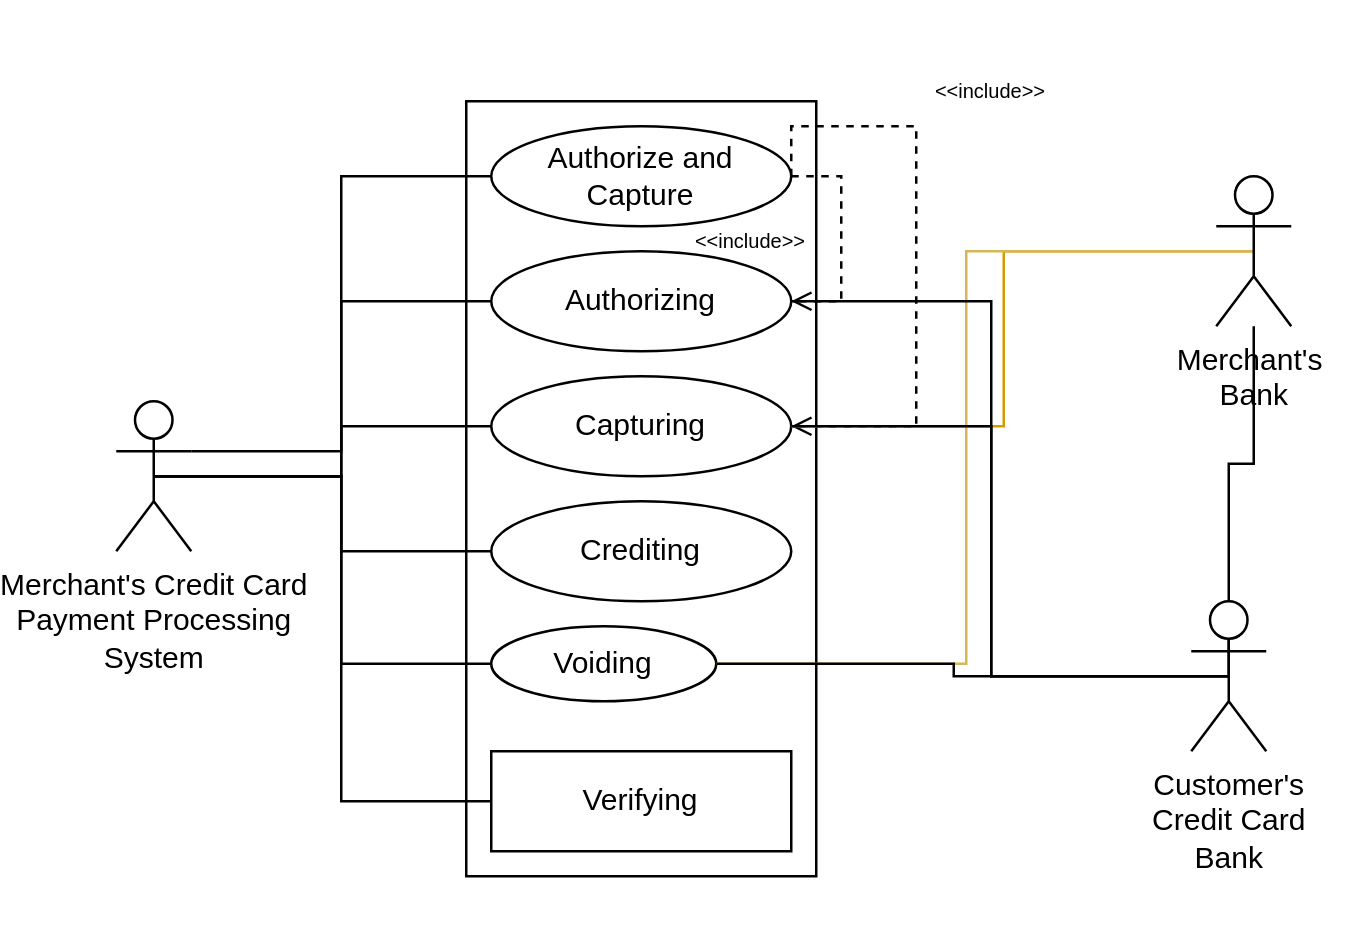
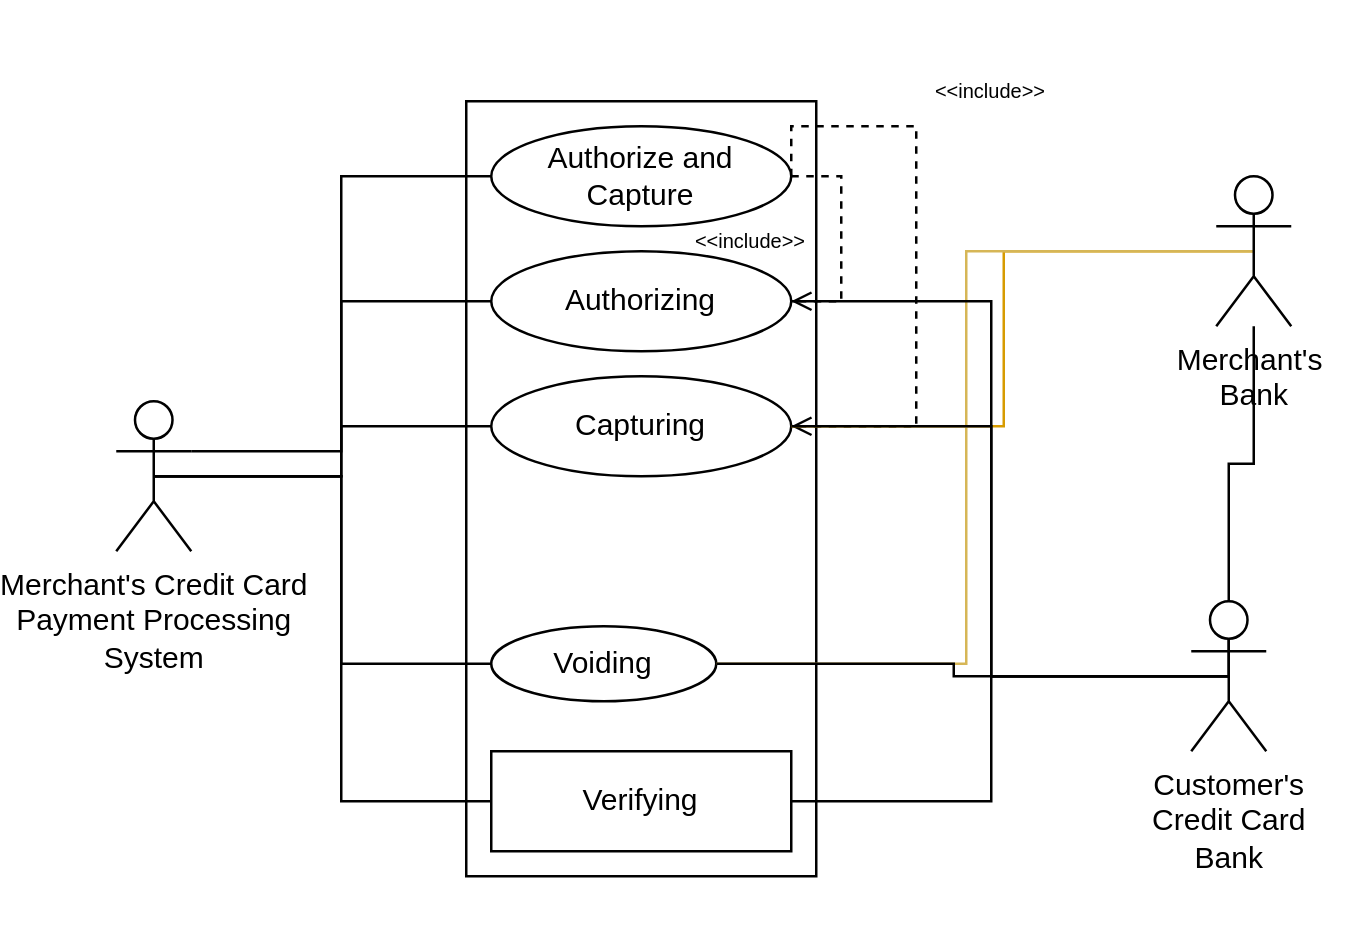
  <mxCell id="0" />
  <mxCell id="1" parent="0" />
  <mxCell id="2" value="" style="rounded=0;whiteSpace=wrap;html=1;" vertex="1" parent="1"><mxGeometry x="160" y="40" width="140" height="310" as="geometry" /></mxCell>
  <mxCell id="3" style="edgeStyle=orthogonalEdgeStyle;rounded=0;orthogonalLoop=1;jettySize=auto;html=1;exitX=1;exitY=0.5;exitDx=0;exitDy=0;entryX=1;entryY=0.5;entryDx=0;entryDy=0;endArrow=open;endFill=0;dashed=1;" edge="1" parent="1" source="5" target="6"><mxGeometry relative="1" as="geometry" /></mxCell>
  <mxCell id="4" style="edgeStyle=orthogonalEdgeStyle;rounded=0;orthogonalLoop=1;jettySize=auto;html=1;exitX=1;exitY=0.5;exitDx=0;exitDy=0;entryX=1;entryY=0.5;entryDx=0;entryDy=0;dashed=1;endArrow=open;endFill=0;" edge="1" parent="1" source="5" target="7"><mxGeometry relative="1" as="geometry"><Array as="points"><mxPoint x="290" y="50" /><mxPoint x="340" y="50" /><mxPoint x="340" y="170" /></Array></mxGeometry></mxCell>
  <mxCell id="5" value="Authorize and Capture" style="ellipse;whiteSpace=wrap;html=1;" vertex="1" parent="1"><mxGeometry x="170" y="50" width="120" height="40" as="geometry" /></mxCell>
  <mxCell id="6" value="Authorizing&lt;span style=&quot;color: rgba(0, 0, 0, 0); font-family: monospace; font-size: 0px; text-align: start;&quot;&gt;%3CmxGraphModel%3E%3Croot%3E%3CmxCell%20id%3D%220%22%2F%3E%3CmxCell%20id%3D%221%22%20parent%3D%220%22%2F%3E%3CmxCell%20id%3D%222%22%20value%3D%22Authorize%20and%20Capture%22%20style%3D%22ellipse%3BwhiteSpace%3Dwrap%3Bhtml%3D1%3B%22%20vertex%3D%221%22%20parent%3D%221%22%3E%3CmxGeometry%20x%3D%22320%22%20y%3D%22300%22%20width%3D%22120%22%20height%3D%2240%22%20as%3D%22geometry%22%2F%3E%3C%2FmxCell%3E%3C%2Froot%3E%3C%2FmxGraphModel%3E&lt;/span&gt;" style="ellipse;whiteSpace=wrap;html=1;" vertex="1" parent="1"><mxGeometry x="170" y="100" width="120" height="40" as="geometry" /></mxCell>
  <mxCell id="7" value="Capturing&lt;span style=&quot;color: rgba(0, 0, 0, 0); font-family: monospace; font-size: 0px; text-align: start;&quot;&gt;%3CmxGraphModel%3E%3Croot%3E%3CmxCell%20id%3D%220%22%2F%3E%3CmxCell%20id%3D%221%22%20parent%3D%220%22%2F%3E%3CmxCell%20id%3D%222%22%20value%3D%22Authorize%20and%20Capture%22%20style%3D%22ellipse%3BwhiteSpace%3Dwrap%3Bhtml%3D1%3B%22%20vertex%3D%221%22%20parent%3D%221%22%3E%3CmxGeometry%20x%3D%22320%22%20y%3D%22300%22%20width%3D%22120%22%20height%3D%2240%22%20as%3D%22geometry%22%2F%3E%3C%2FmxCell%3E%3C%2Froot%3E%3C%2FmxGraphModel%3E&lt;/span&gt;" style="ellipse;whiteSpace=wrap;html=1;" vertex="1" parent="1"><mxGeometry x="170" y="150" width="120" height="40" as="geometry" /></mxCell>
- <mxCell id="8" value="Crediting" style="ellipse;whiteSpace=wrap;html=1;" vertex="1" parent="1"><mxGeometry x="170" y="200" width="120" height="40" as="geometry" /></mxCell>
  <mxCell id="9" value="Voiding" style="ellipse;whiteSpace=wrap;html=1;" vertex="1" parent="1"><mxGeometry x="170" y="250" width="90" height="30" as="geometry" /></mxCell>
  <mxCell id="10" value="Verifying" style="whiteSpace=wrap;html=1;rounded=0;" vertex="1" parent="1"><mxGeometry x="170" y="300" width="120" height="40" as="geometry" /></mxCell>
  <mxCell id="11" style="edgeStyle=orthogonalEdgeStyle;rounded=0;orthogonalLoop=1;jettySize=auto;html=1;exitX=1;exitY=0.333;exitDx=0;exitDy=0;exitPerimeter=0;entryX=0;entryY=0.5;entryDx=0;entryDy=0;endArrow=none;endFill=0;" edge="1" parent="1" source="17" target="5"><mxGeometry relative="1" as="geometry" /></mxCell>
  <mxCell id="12" style="edgeStyle=orthogonalEdgeStyle;rounded=0;orthogonalLoop=1;jettySize=auto;html=1;exitX=0.5;exitY=0.5;exitDx=0;exitDy=0;exitPerimeter=0;entryX=0;entryY=0.5;entryDx=0;entryDy=0;endArrow=none;endFill=0;" edge="1" parent="1" source="17" target="6"><mxGeometry relative="1" as="geometry" /></mxCell>
- <mxCell id="13" style="edgeStyle=orthogonalEdgeStyle;rounded=0;orthogonalLoop=1;jettySize=auto;html=1;exitX=0.5;exitY=0.5;exitDx=0;exitDy=0;exitPerimeter=0;endArrow=none;endFill=0;" edge="1" parent="1" source="17" target="8"><mxGeometry relative="1" as="geometry" /></mxCell>
  <mxCell id="14" style="edgeStyle=orthogonalEdgeStyle;rounded=0;orthogonalLoop=1;jettySize=auto;html=1;exitX=0.5;exitY=0.5;exitDx=0;exitDy=0;exitPerimeter=0;entryX=0;entryY=0.5;entryDx=0;entryDy=0;endArrow=none;endFill=0;" edge="1" parent="1" source="17" target="9"><mxGeometry relative="1" as="geometry" /></mxCell>
  <mxCell id="15" style="edgeStyle=orthogonalEdgeStyle;rounded=0;orthogonalLoop=1;jettySize=auto;html=1;exitX=0.5;exitY=0.5;exitDx=0;exitDy=0;exitPerimeter=0;endArrow=none;endFill=0;" edge="1" parent="1" source="17" target="7"><mxGeometry relative="1" as="geometry" /></mxCell>
  <mxCell id="16" style="edgeStyle=orthogonalEdgeStyle;rounded=0;orthogonalLoop=1;jettySize=auto;html=1;exitX=0.5;exitY=0.5;exitDx=0;exitDy=0;exitPerimeter=0;entryX=0;entryY=0.5;entryDx=0;entryDy=0;endArrow=none;endFill=0;" edge="1" parent="1" source="17" target="10"><mxGeometry relative="1" as="geometry" /></mxCell>
  <mxCell id="17" value="Merchant's Credit Card&lt;br&gt;Payment Processing&lt;br&gt;System" style="shape=umlActor;verticalLabelPosition=bottom;verticalAlign=top;html=1;outlineConnect=0;" vertex="1" parent="1"><mxGeometry x="20" y="160" width="30" height="60" as="geometry" /></mxCell>
  <mxCell id="18" style="edgeStyle=orthogonalEdgeStyle;rounded=0;orthogonalLoop=1;jettySize=auto;html=1;exitX=0.5;exitY=0.5;exitDx=0;exitDy=0;exitPerimeter=0;entryX=1;entryY=0.5;entryDx=0;entryDy=0;endArrow=none;endFill=0;fillColor=#ffe6cc;strokeColor=#d79b00;" edge="1" parent="1" source="20" target="7"><mxGeometry relative="1" as="geometry" /></mxCell>
  <mxCell id="19" style="edgeStyle=orthogonalEdgeStyle;rounded=0;orthogonalLoop=1;jettySize=auto;html=1;exitX=0.5;exitY=0.5;exitDx=0;exitDy=0;exitPerimeter=0;entryX=1;entryY=0.5;entryDx=0;entryDy=0;endArrow=none;endFill=0;fillColor=#fff2cc;strokeColor=#d6b656;" edge="1" parent="1" source="20" target="9"><mxGeometry relative="1" as="geometry" /></mxCell>
  <mxCell id="20" value="Merchant's&amp;nbsp;&lt;br&gt;Bank" style="shape=umlActor;verticalLabelPosition=bottom;verticalAlign=top;html=1;outlineConnect=0;" vertex="1" parent="1"><mxGeometry x="460" y="70" width="30" height="60" as="geometry" /></mxCell>
  <mxCell id="21" style="edgeStyle=orthogonalEdgeStyle;rounded=0;orthogonalLoop=1;jettySize=auto;html=1;exitX=0.5;exitY=0.5;exitDx=0;exitDy=0;exitPerimeter=0;entryX=1;entryY=0.5;entryDx=0;entryDy=0;endArrow=none;endFill=0;" edge="1" parent="1" source="26" target="6"><mxGeometry relative="1" as="geometry" /></mxCell>
+ <mxCell id="22" style="edgeStyle=orthogonalEdgeStyle;rounded=0;orthogonalLoop=1;jettySize=auto;html=1;exitX=0.5;exitY=0.5;exitDx=0;exitDy=0;exitPerimeter=0;entryX=1;entryY=0.5;entryDx=0;entryDy=0;endArrow=none;endFill=0;" edge="1" parent="1" source="26" target="10"><mxGeometry relative="1" as="geometry" /></mxCell>
  <mxCell id="23" style="edgeStyle=orthogonalEdgeStyle;rounded=0;orthogonalLoop=1;jettySize=auto;html=1;exitX=0.5;exitY=0.5;exitDx=0;exitDy=0;exitPerimeter=0;entryX=1;entryY=0.5;entryDx=0;entryDy=0;endArrow=none;endFill=0;" edge="1" parent="1" source="26" target="9"><mxGeometry relative="1" as="geometry" /></mxCell>
  <mxCell id="24" style="edgeStyle=orthogonalEdgeStyle;rounded=0;orthogonalLoop=1;jettySize=auto;html=1;exitX=0.5;exitY=0.5;exitDx=0;exitDy=0;exitPerimeter=0;endArrow=none;endFill=0;" edge="1" parent="1" source="26" target="20"><mxGeometry relative="1" as="geometry" /></mxCell>
  <mxCell id="25" style="edgeStyle=orthogonalEdgeStyle;rounded=0;orthogonalLoop=1;jettySize=auto;html=1;exitX=0.5;exitY=0.5;exitDx=0;exitDy=0;exitPerimeter=0;entryX=1;entryY=0.5;entryDx=0;entryDy=0;endArrow=none;endFill=0;" edge="1" parent="1" source="26" target="7"><mxGeometry relative="1" as="geometry" /></mxCell>
  <mxCell id="26" value="Customer's &lt;br&gt;Credit Card &lt;br&gt;Bank" style="shape=umlActor;verticalLabelPosition=bottom;verticalAlign=top;html=1;outlineConnect=0;" vertex="1" parent="1"><mxGeometry x="450" y="240" width="30" height="60" as="geometry" /></mxCell>
  <mxCell id="27" value="&lt;font style=&quot;font-size: 8px;&quot;&gt;&amp;lt;&amp;lt;include&amp;gt;&amp;gt;&lt;/font&gt;" style="text;html=1;strokeColor=none;fillColor=none;align=center;verticalAlign=middle;whiteSpace=wrap;rounded=0;" vertex="1" parent="1"><mxGeometry x="340" y="20" width="60" height="30" as="geometry" /></mxCell>
  <mxCell id="28" value="&lt;font style=&quot;font-size: 8px;&quot;&gt;&amp;lt;&amp;lt;include&amp;gt;&amp;gt;&lt;/font&gt;" style="text;html=1;strokeColor=none;fillColor=none;align=center;verticalAlign=middle;whiteSpace=wrap;rounded=0;" vertex="1" parent="1"><mxGeometry x="244" y="80" width="60" height="30" as="geometry" /></mxCell>
